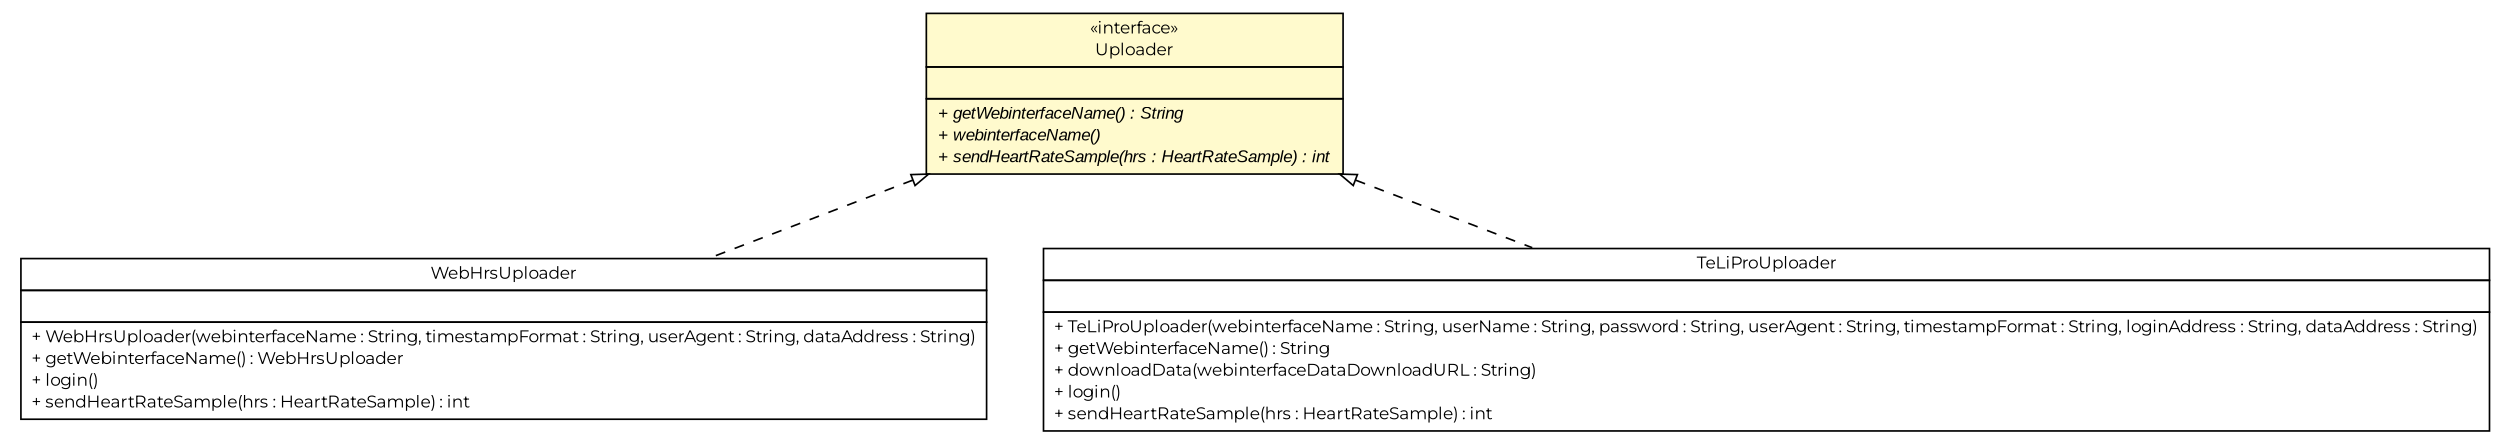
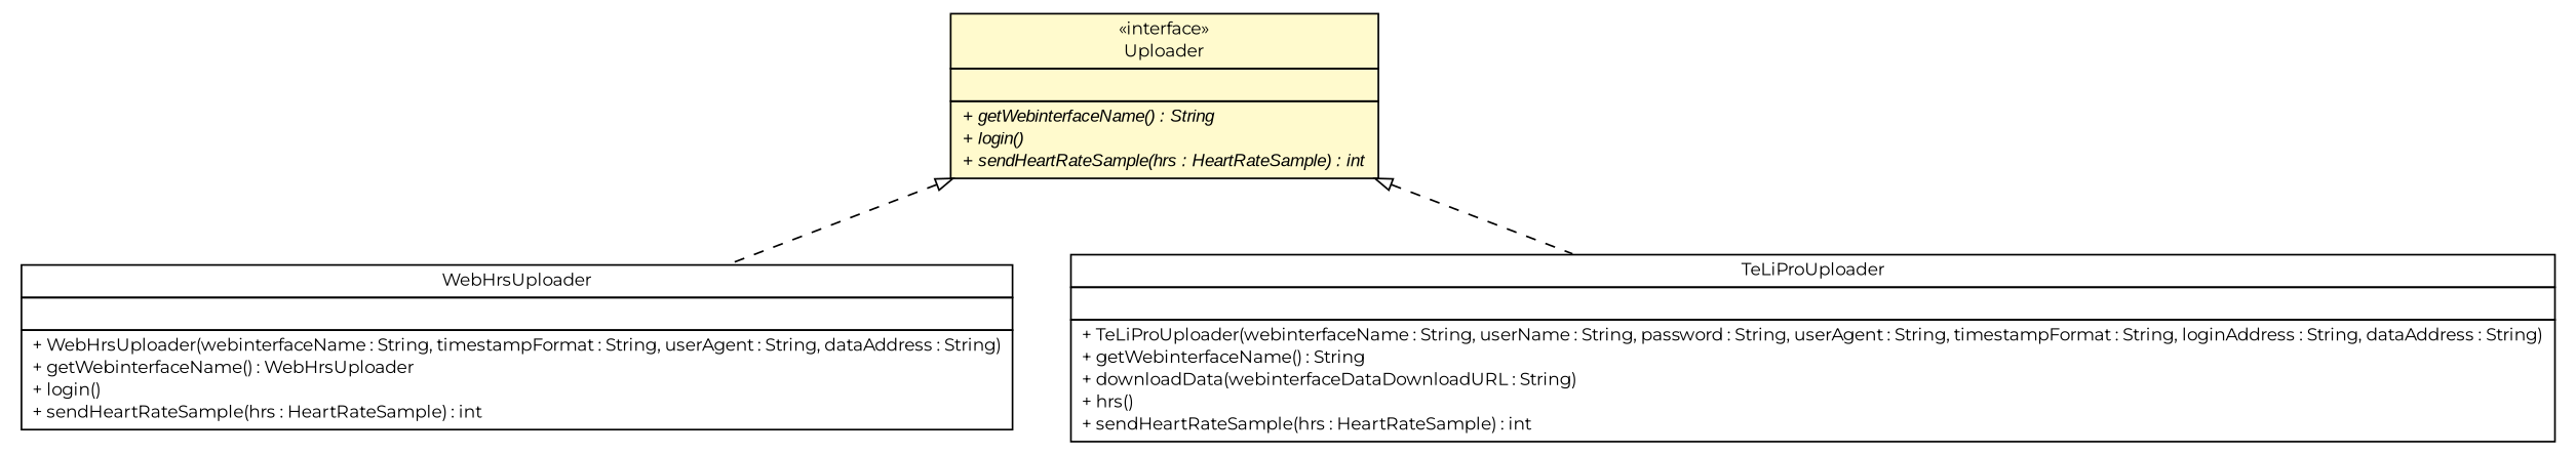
  digraph {
    fontname=Montserrat
    nodesep=0.25
    ranksep=0.5
    node [fontcolor=black fontname=Montserrat fontsize=10.0 shape=plaintext]
    edge [arrowtail=empty dir=back fontname=Montserrat fontsize=10 headport=p labelfontname=arial labelfontsize=10 style=dashed tailport=p]
    n1 [label=<<table title="de.fhg.fit.biomos.sensorplatform.web.WebHrsUploader" border="0" cellborder="1" cellspacing="0" cellpadding="2" port="p" href="./WebHrsUploader.html"> 		<tr><td><table border="0" cellspacing="0" cellpadding="1"> <tr><td align="center" balign="center"> WebHrsUploader </td></tr> 		</table></td></tr> 		<tr><td><table border="0" cellspacing="0" cellpadding="1"> <tr><td align="left" balign="left">  </td></tr> 		</table></td></tr> 		<tr><td><table border="0" cellspacing="0" cellpadding="1"> <tr><td align="left" balign="left"> + WebHrsUploader(webinterfaceName : String, timestampFormat : String, userAgent : String, dataAddress : String) </td></tr> <tr><td align="left" balign="left"> + getWebinterfaceName() : WebHrsUploader </td></tr> <tr><td align="left" balign="left"> + login() </td></tr> <tr><td align="left" balign="left"> + sendHeartRateSample(hrs : HeartRateSample) : int </td></tr> 		</table></td></tr> 		</table>>]
-   n2 [label=<<table title="de.fhg.fit.biomos.sensorplatform.web.Uploader" border="0" cellborder="1" cellspacing="0" cellpadding="2" port="p" bgcolor="lemonChiffon" href="./Uploader.html"> 		<tr><td><table border="0" cellspacing="0" cellpadding="1"> <tr><td align="center" balign="center"> &#171;interface&#187; </td></tr> <tr><td align="center" balign="center"> Uploader </td></tr> 		</table></td></tr> 		<tr><td><table border="0" cellspacing="0" cellpadding="1"> <tr><td align="left" balign="left">  </td></tr> 		</table></td></tr> 		<tr><td><table border="0" cellspacing="0" cellpadding="1"> <tr><td align="left" balign="left"><font face="arial italic" point-size="10.0"> + getWebinterfaceName() : String </font></td></tr> <tr><td align="left" balign="left"><font face="arial italic" point-size="10.0"> + webinterfaceName() </font></td></tr> <tr><td align="left" balign="left"><font face="arial italic" point-size="10.0"> + sendHeartRateSample(hrs : HeartRateSample) : int </font></td></tr> 		</table></td></tr> 		</table>>]
-   n3 [label=<<table title="de.fhg.fit.biomos.sensorplatform.web.TeLiProUploader" border="0" cellborder="1" cellspacing="0" cellpadding="2" port="p" href="./TeLiProUploader.html"> 		<tr><td><table border="0" cellspacing="0" cellpadding="1"> <tr><td align="center" balign="center"> TeLiProUploader </td></tr> 		</table></td></tr> 		<tr><td><table border="0" cellspacing="0" cellpadding="1"> <tr><td align="left" balign="left">  </td></tr> 		</table></td></tr> 		<tr><td><table border="0" cellspacing="0" cellpadding="1"> <tr><td align="left" balign="left"> + TeLiProUploader(webinterfaceName : String, userName : String, password : String, userAgent : String, timestampFormat : String, loginAddress : String, dataAddress : String) </td></tr> <tr><td align="left" balign="left"> + getWebinterfaceName() : String </td></tr> <tr><td align="left" balign="left"> + downloadData(webinterfaceDataDownloadURL : String) </td></tr> <tr><td align="left" balign="left"> + login() </td></tr> <tr><td align="left" balign="left"> + sendHeartRateSample(hrs : HeartRateSample) : int </td></tr> 		</table></td></tr> 		</table>>]
+   n2 [label=<<table title="de.fhg.fit.biomos.sensorplatform.web.Uploader" border="0" cellborder="1" cellspacing="0" cellpadding="2" port="p" bgcolor="lemonChiffon" href="./Uploader.html"> 		<tr><td><table border="0" cellspacing="0" cellpadding="1"> <tr><td align="center" balign="center"> &#171;interface&#187; </td></tr> <tr><td align="center" balign="center"> Uploader </td></tr> 		</table></td></tr> 		<tr><td><table border="0" cellspacing="0" cellpadding="1"> <tr><td align="left" balign="left">  </td></tr> 		</table></td></tr> 		<tr><td><table border="0" cellspacing="0" cellpadding="1"> <tr><td align="left" balign="left"><font face="arial italic" point-size="10.0"> + getWebinterfaceName() : String </font></td></tr> <tr><td align="left" balign="left"><font face="arial italic" point-size="10.0"> + login() </font></td></tr> <tr><td align="left" balign="left"><font face="arial italic" point-size="10.0"> + sendHeartRateSample(hrs : HeartRateSample) : int </font></td></tr> 		</table></td></tr> 		</table>>]
+   n3 [label=<<table title="de.fhg.fit.biomos.sensorplatform.web.TeLiProUploader" border="0" cellborder="1" cellspacing="0" cellpadding="2" port="p" href="./TeLiProUploader.html"> 		<tr><td><table border="0" cellspacing="0" cellpadding="1"> <tr><td align="center" balign="center"> TeLiProUploader </td></tr> 		</table></td></tr> 		<tr><td><table border="0" cellspacing="0" cellpadding="1"> <tr><td align="left" balign="left">  </td></tr> 		</table></td></tr> 		<tr><td><table border="0" cellspacing="0" cellpadding="1"> <tr><td align="left" balign="left"> + TeLiProUploader(webinterfaceName : String, userName : String, password : String, userAgent : String, timestampFormat : String, loginAddress : String, dataAddress : String) </td></tr> <tr><td align="left" balign="left"> + getWebinterfaceName() : String </td></tr> <tr><td align="left" balign="left"> + downloadData(webinterfaceDataDownloadURL : String) </td></tr> <tr><td align="left" balign="left"> + hrs() </td></tr> <tr><td align="left" balign="left"> + sendHeartRateSample(hrs : HeartRateSample) : int </td></tr> 		</table></td></tr> 		</table>>]
    n2 -> n1
    n2 -> n3
  }
